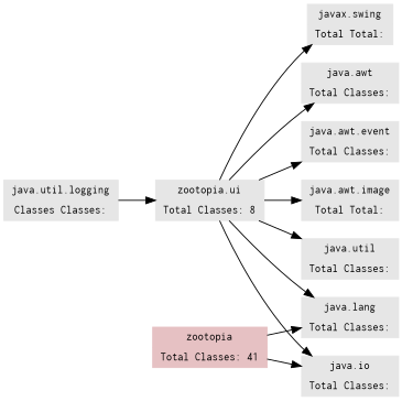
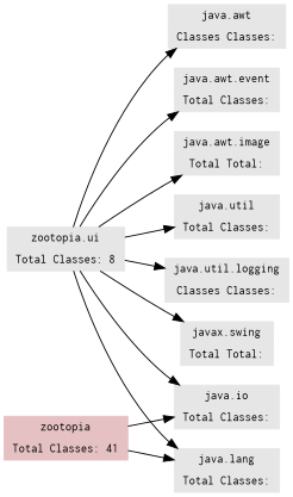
  digraph {
    rankdir=LR
    node [color=".99 0.0 .9" fontname=Courier fontsize=12 shape=record style=filled]
-   n1 [label="java.awt | Total Classes: "]
+   n1 [label="java.awt | Classes Classes: "]
    n2 [label="java.awt.event | Total Classes: "]
    n3 [label="java.awt.image | Total Total: "]
    n4 [label="java.io | Total Classes: "]
    n5 [label="java.lang | Total Classes: "]
    n6 [label="java.util | Total Classes: "]
    n7 [label="java.util.logging | Classes Classes: "]
    n8 [label="javax.swing | Total Total: "]
    n9 [color=".99 0.16 .9" label="zootopia | Total Classes: 41"]
    n10 [color=".99 0 .9" label="zootopia.ui | Total Classes: 8"]
    n9 -> n4
    n9 -> n5
    n10 -> n1
    n10 -> n2
    n10 -> n3
    n10 -> n4
    n10 -> n5
    n10 -> n6
-   n7 -> n10
+   n10 -> n7
    n10 -> n8
  }
